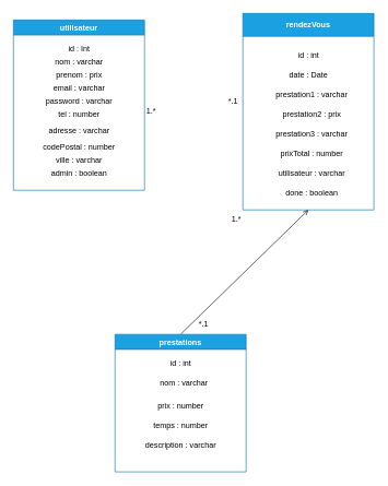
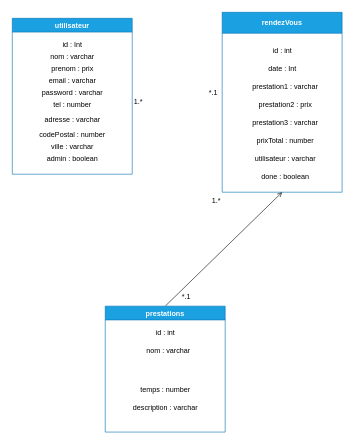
  <mxCell id="0" />
  <mxCell id="1" parent="0" />
  <mxCell id="2" value="utilisateur" style="swimlane;fillColor=#1ba1e2;fontColor=#ffffff;strokeColor=#006EAF;" vertex="1" parent="1"><mxGeometry x="20" y="30" width="200" height="260" as="geometry" /></mxCell>
  <mxCell id="3" value="id : Int" style="text;html=1;align=center;verticalAlign=middle;resizable=0;points=[];autosize=1;strokeColor=none;fillColor=none;" vertex="1" parent="2"><mxGeometry x="70" y="30" width="60" height="30" as="geometry" /></mxCell>
  <mxCell id="4" value="nom : varchar" style="text;html=1;align=center;verticalAlign=middle;resizable=0;points=[];autosize=1;strokeColor=none;fillColor=none;" vertex="1" parent="2"><mxGeometry x="50" y="50" width="100" height="30" as="geometry" /></mxCell>
  <mxCell id="5" value="prenom : prix" style="text;html=1;align=center;verticalAlign=middle;resizable=0;points=[];autosize=1;strokeColor=none;fillColor=none;" vertex="1" parent="2"><mxGeometry x="45" y="70" width="110" height="30" as="geometry" /></mxCell>
  <mxCell id="6" value="email : varchar" style="text;html=1;align=center;verticalAlign=middle;resizable=0;points=[];autosize=1;strokeColor=none;fillColor=none;" vertex="1" parent="2"><mxGeometry x="50" y="90" width="100" height="30" as="geometry" /></mxCell>
  <mxCell id="7" value="tel : number" style="text;html=1;align=center;verticalAlign=middle;resizable=0;points=[];autosize=1;strokeColor=none;fillColor=none;" vertex="1" parent="2"><mxGeometry x="55" y="130" width="90" height="30" as="geometry" /></mxCell>
  <mxCell id="8" value="password : varchar" style="text;html=1;align=center;verticalAlign=middle;resizable=0;points=[];autosize=1;strokeColor=none;fillColor=none;" vertex="1" parent="2"><mxGeometry x="40" y="110" width="120" height="30" as="geometry" /></mxCell>
  <mxCell id="9" value="adresse : varchar" style="text;html=1;align=center;verticalAlign=middle;resizable=0;points=[];autosize=1;strokeColor=none;fillColor=none;" vertex="1" parent="2"><mxGeometry x="40" y="155" width="120" height="30" as="geometry" /></mxCell>
  <mxCell id="10" value="codePostal : number" style="text;html=1;align=center;verticalAlign=middle;resizable=0;points=[];autosize=1;strokeColor=none;fillColor=none;" vertex="1" parent="2"><mxGeometry x="35" y="180" width="130" height="30" as="geometry" /></mxCell>
  <mxCell id="11" value="ville : varchar" style="text;html=1;align=center;verticalAlign=middle;resizable=0;points=[];autosize=1;strokeColor=none;fillColor=none;" vertex="1" parent="2"><mxGeometry x="55" y="200" width="90" height="30" as="geometry" /></mxCell>
  <mxCell id="12" value="admin : boolean" style="text;html=1;align=center;verticalAlign=middle;resizable=0;points=[];autosize=1;strokeColor=none;fillColor=none;" vertex="1" parent="2"><mxGeometry x="45" y="220" width="110" height="30" as="geometry" /></mxCell>
  <mxCell id="13" value="rendezVous" style="swimlane;startSize=35;fillColor=#1ba1e2;fontColor=#ffffff;strokeColor=#006EAF;" vertex="1" parent="1"><mxGeometry x="370" y="20" width="200" height="300" as="geometry" /></mxCell>
  <mxCell id="14" value="id : int" style="text;html=1;align=center;verticalAlign=middle;resizable=0;points=[];autosize=1;strokeColor=none;fillColor=none;" vertex="1" parent="13"><mxGeometry x="70" y="50" width="60" height="30" as="geometry" /></mxCell>
- <mxCell id="15" value="date : Date" style="text;html=1;align=center;verticalAlign=middle;resizable=0;points=[];autosize=1;strokeColor=none;fillColor=none;" vertex="1" parent="13"><mxGeometry x="60" y="80" width="80" height="30" as="geometry" /></mxCell>
+ <mxCell id="15" value="date : Int" style="text;html=1;align=center;verticalAlign=middle;resizable=0;points=[];autosize=1;strokeColor=none;fillColor=none;" vertex="1" parent="13"><mxGeometry x="60" y="80" width="80" height="30" as="geometry" /></mxCell>
  <mxCell id="16" value="prestation1 : varchar" style="text;html=1;align=center;verticalAlign=middle;resizable=0;points=[];autosize=1;strokeColor=none;fillColor=none;" vertex="1" parent="13"><mxGeometry x="40" y="110" width="130" height="30" as="geometry" /></mxCell>
  <mxCell id="17" value="done : boolean" style="text;html=1;align=center;verticalAlign=middle;resizable=0;points=[];autosize=1;strokeColor=none;fillColor=none;" vertex="1" parent="13"><mxGeometry x="55" y="260" width="100" height="30" as="geometry" /></mxCell>
  <mxCell id="18" value="utilisateur : varchar" style="text;html=1;align=center;verticalAlign=middle;resizable=0;points=[];autosize=1;strokeColor=none;fillColor=none;" vertex="1" parent="13"><mxGeometry x="45" y="230" width="120" height="30" as="geometry" /></mxCell>
  <mxCell id="19" value="prestation2 : prix" style="text;html=1;align=center;verticalAlign=middle;resizable=0;points=[];autosize=1;strokeColor=none;fillColor=none;" vertex="1" parent="13"><mxGeometry x="40" y="140" width="130" height="30" as="geometry" /></mxCell>
  <mxCell id="20" value="prestation3 : varchar" style="text;html=1;align=center;verticalAlign=middle;resizable=0;points=[];autosize=1;strokeColor=none;fillColor=none;" vertex="1" parent="13"><mxGeometry x="40" y="170" width="130" height="30" as="geometry" /></mxCell>
  <mxCell id="21" value="prixTotal : number" style="text;html=1;align=center;verticalAlign=middle;resizable=0;points=[];autosize=1;strokeColor=none;fillColor=none;" vertex="1" parent="13"><mxGeometry x="45" y="200" width="120" height="30" as="geometry" /></mxCell>
  <mxCell id="22" style="edgeStyle=none;html=1;exitX=0.5;exitY=0;exitDx=0;exitDy=0;entryX=0.5;entryY=1;entryDx=0;entryDy=0;endArrow=open;" edge="1" parent="1" source="23" target="13"><mxGeometry relative="1" as="geometry" /></mxCell>
  <mxCell id="23" value="prestations" style="swimlane;fillColor=#1ba1e2;fontColor=#ffffff;strokeColor=#006EAF;" vertex="1" parent="1"><mxGeometry x="175" y="510" width="200" height="210" as="geometry" /></mxCell>
  <mxCell id="24" value="id : int" style="text;html=1;align=center;verticalAlign=middle;resizable=0;points=[];autosize=1;strokeColor=none;fillColor=none;" vertex="1" parent="23"><mxGeometry x="70" y="30" width="60" height="30" as="geometry" /></mxCell>
  <mxCell id="25" value="temps : number" style="text;html=1;align=center;verticalAlign=middle;resizable=0;points=[];autosize=1;strokeColor=none;fillColor=none;" vertex="1" parent="23"><mxGeometry x="45" y="125" width="110" height="30" as="geometry" /></mxCell>
  <mxCell id="26" value="description : varchar" style="text;html=1;align=center;verticalAlign=middle;resizable=0;points=[];autosize=1;strokeColor=none;fillColor=none;" vertex="1" parent="23"><mxGeometry x="35" y="155" width="130" height="30" as="geometry" /></mxCell>
- <mxCell id="27" value="prix : number" style="text;html=1;align=center;verticalAlign=middle;resizable=0;points=[];autosize=1;strokeColor=none;fillColor=none;" vertex="1" parent="23"><mxGeometry x="55" y="95" width="90" height="30" as="geometry" /></mxCell>
  <mxCell id="28" value="nom : varchar" style="text;html=1;align=center;verticalAlign=middle;resizable=0;points=[];autosize=1;strokeColor=none;fillColor=none;" vertex="1" parent="23"><mxGeometry x="55" y="60" width="100" height="30" as="geometry" /></mxCell>
  <mxCell id="29" value="*.1" style="text;html=1;align=center;verticalAlign=middle;resizable=0;points=[];autosize=1;strokeColor=none;fillColor=none;" vertex="1" parent="1"><mxGeometry x="335" y="140" width="40" height="30" as="geometry" /></mxCell>
  <mxCell id="30" value="1.*" style="text;html=1;align=center;verticalAlign=middle;resizable=0;points=[];autosize=1;strokeColor=none;fillColor=none;" vertex="1" parent="1"><mxGeometry x="210" y="155" width="40" height="30" as="geometry" /></mxCell>
  <mxCell id="31" value="1.*" style="text;html=1;align=center;verticalAlign=middle;resizable=0;points=[];autosize=1;strokeColor=none;fillColor=none;" vertex="1" parent="1"><mxGeometry x="340" y="320" width="40" height="30" as="geometry" /></mxCell>
  <mxCell id="32" value="*.1" style="text;html=1;align=center;verticalAlign=middle;resizable=0;points=[];autosize=1;strokeColor=none;fillColor=none;" vertex="1" parent="1"><mxGeometry x="290" y="480" width="40" height="30" as="geometry" /></mxCell>
